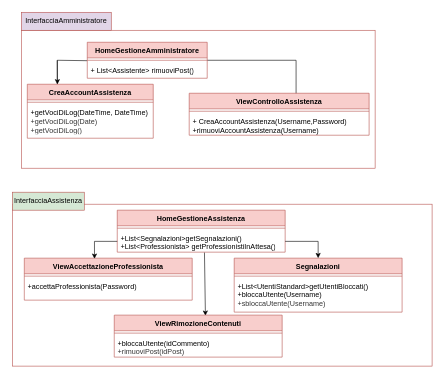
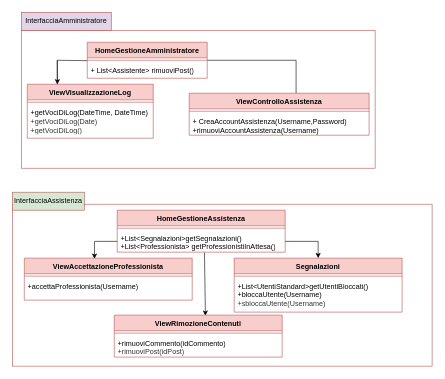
  <mxCell id="0" />
  <mxCell id="1" parent="0" />
  <mxCell id="2" value="" style="rounded=0;whiteSpace=wrap;html=1;fillColor=none;strokeColor=#b85450;" parent="1" vertex="1"><mxGeometry x="35" y="50" width="590" height="230" as="geometry" /></mxCell>
  <mxCell id="3" value="InterfacciaAmministratore" style="rounded=0;whiteSpace=wrap;html=1;fillColor=#e1d5e7;strokeColor=#b85450;" parent="1" vertex="1"><mxGeometry x="35" y="20" width="150" height="30" as="geometry" /></mxCell>
  <mxCell id="4" value="" style="endArrow=none;html=1;rounded=0;exitX=-0.001;exitY=0.356;exitDx=0;exitDy=0;exitPerimeter=0;" parent="1" edge="1"><mxGeometry width="50" height="50" relative="1" as="geometry"><mxPoint x="144.83" y="100.68" as="sourcePoint" /><mxPoint x="95" y="140" as="targetPoint" /><Array as="points"><mxPoint x="95" y="100" /></Array></mxGeometry></mxCell>
  <mxCell id="5" value="" style="endArrow=classic;html=1;rounded=0;entryX=0.287;entryY=0.007;entryDx=0;entryDy=0;entryPerimeter=0;" parent="1" edge="1"><mxGeometry width="50" height="50" relative="1" as="geometry"><mxPoint x="95" y="100" as="sourcePoint" /><mxPoint x="95.18" y="140.21" as="targetPoint" /></mxGeometry></mxCell>
  <mxCell id="6" value="" style="rounded=0;whiteSpace=wrap;html=1;fillColor=none;strokeColor=#b85450;" parent="1" vertex="1"><mxGeometry x="20" y="340" width="700" height="270" as="geometry" /></mxCell>
  <mxCell id="7" value="InterfacciaAssistenza" style="rounded=0;whiteSpace=wrap;html=1;fillColor=#d5e8d4;strokeColor=#b85450;" parent="1" vertex="1"><mxGeometry x="20" y="320" width="120" height="30" as="geometry" /></mxCell>
  <mxCell id="8" value="" style="endArrow=classic;html=1;rounded=0;exitX=0.531;exitY=1.016;exitDx=0;exitDy=0;exitPerimeter=0;entryX=0.543;entryY=0.014;entryDx=0;entryDy=0;entryPerimeter=0;" parent="1" target="30" edge="1"><mxGeometry width="50" height="50" relative="1" as="geometry"><mxPoint x="340.425" y="420.48" as="sourcePoint" /><mxPoint x="340.2" y="509.8" as="targetPoint" /></mxGeometry></mxCell>
  <mxCell id="9" style="edgeStyle=orthogonalEdgeStyle;rounded=0;orthogonalLoop=1;jettySize=auto;html=1;entryX=0.594;entryY=0.042;entryDx=0;entryDy=0;entryPerimeter=0;endArrow=none;" parent="1" source="10" target="13" edge="1"><mxGeometry relative="1" as="geometry"><Array as="points"><mxPoint x="493" y="100" /></Array></mxGeometry></mxCell>
  <mxCell id="10" value="HomeGestioneAmministratore" style="swimlane;fontStyle=1;align=center;verticalAlign=top;childLayout=stackLayout;horizontal=1;startSize=26;horizontalStack=0;resizeParent=1;resizeParentMax=0;resizeLast=0;collapsible=1;marginBottom=0;whiteSpace=wrap;html=1;fillColor=#F8CECC;strokeColor=#B85450;" parent="1" vertex="1"><mxGeometry x="145" y="70" width="200" height="60" as="geometry" /></mxCell>
  <mxCell id="11" value="" style="line;strokeWidth=1;fillColor=none;align=left;verticalAlign=middle;spacingTop=-1;spacingLeft=3;spacingRight=3;rotatable=0;labelPosition=right;points=[];portConstraint=eastwest;strokeColor=inherit;" parent="10" vertex="1"><mxGeometry y="26" width="200" height="8" as="geometry" /></mxCell>
  <mxCell id="12" value="+ List&amp;lt;Assistente&amp;gt; rimuoviPost()" style="text;strokeColor=none;fillColor=none;align=left;verticalAlign=top;spacingLeft=4;spacingRight=4;overflow=hidden;rotatable=0;points=[[0,0.5],[1,0.5]];portConstraint=eastwest;whiteSpace=wrap;html=1;" parent="10" vertex="1"><mxGeometry y="34" width="200" height="26" as="geometry" /></mxCell>
  <mxCell id="13" value="ViewControlloAssistenza" style="swimlane;fontStyle=1;align=center;verticalAlign=top;childLayout=stackLayout;horizontal=1;startSize=26;horizontalStack=0;resizeParent=1;resizeParentMax=0;resizeLast=0;collapsible=1;marginBottom=0;whiteSpace=wrap;html=1;fillColor=#F8CECC;strokeColor=#B85450;" parent="1" vertex="1"><mxGeometry x="315" y="155" width="300" height="70" as="geometry" /></mxCell>
  <mxCell id="14" value="" style="line;strokeWidth=1;fillColor=none;align=left;verticalAlign=middle;spacingTop=-1;spacingLeft=3;spacingRight=3;rotatable=0;labelPosition=right;points=[];portConstraint=eastwest;strokeColor=inherit;" parent="13" vertex="1"><mxGeometry y="26" width="300" height="8" as="geometry" /></mxCell>
  <mxCell id="15" value="+ CreaAccountAssistenza(Username,Password)&lt;br&gt;+rimuoviAccountAssistenza(Username)" style="text;strokeColor=none;fillColor=none;align=left;verticalAlign=top;spacingLeft=4;spacingRight=4;overflow=hidden;rotatable=0;points=[[0,0.5],[1,0.5]];portConstraint=eastwest;whiteSpace=wrap;html=1;" parent="13" vertex="1"><mxGeometry y="34" width="300" height="36" as="geometry" /></mxCell>
- <mxCell id="16" value="CreaAccountAssistenza" style="swimlane;fontStyle=1;align=center;verticalAlign=top;childLayout=stackLayout;horizontal=1;startSize=26;horizontalStack=0;resizeParent=1;resizeParentMax=0;resizeLast=0;collapsible=1;marginBottom=0;whiteSpace=wrap;html=1;fillColor=#F8CECC;strokeColor=#B85450;" parent="1" vertex="1"><mxGeometry x="45" y="140" width="210" height="90" as="geometry" /></mxCell>
+ <mxCell id="16" value="ViewVisualizzazioneLog" style="swimlane;fontStyle=1;align=center;verticalAlign=top;childLayout=stackLayout;horizontal=1;startSize=26;horizontalStack=0;resizeParent=1;resizeParentMax=0;resizeLast=0;collapsible=1;marginBottom=0;whiteSpace=wrap;html=1;fillColor=#F8CECC;strokeColor=#B85450;" parent="1" vertex="1"><mxGeometry x="45" y="140" width="210" height="90" as="geometry" /></mxCell>
  <mxCell id="17" value="" style="line;strokeWidth=1;fillColor=none;align=left;verticalAlign=middle;spacingTop=-1;spacingLeft=3;spacingRight=3;rotatable=0;labelPosition=right;points=[];portConstraint=eastwest;strokeColor=inherit;" parent="16" vertex="1"><mxGeometry y="26" width="210" height="8" as="geometry" /></mxCell>
  <mxCell id="18" value="+getVociDiLog(DateTime, DateTime)&lt;br style=&quot;border-color: var(--border-color); color: rgb(51, 51, 51); text-align: center;&quot;&gt;&lt;span style=&quot;color: rgb(51, 51, 51); text-align: center;&quot;&gt;+getVociDiLog(Date)&lt;/span&gt;&lt;br style=&quot;border-color: var(--border-color); color: rgb(51, 51, 51); text-align: center;&quot;&gt;&lt;span style=&quot;color: rgb(51, 51, 51); text-align: center;&quot;&gt;+getVociDiLog()&lt;/span&gt;" style="text;strokeColor=none;fillColor=none;align=left;verticalAlign=top;spacingLeft=4;spacingRight=4;overflow=hidden;rotatable=0;points=[[0,0.5],[1,0.5]];portConstraint=eastwest;whiteSpace=wrap;html=1;" parent="16" vertex="1"><mxGeometry y="34" width="210" height="56" as="geometry" /></mxCell>
  <mxCell id="19" value="HomeGestioneAssistenza" style="swimlane;fontStyle=1;align=center;verticalAlign=top;childLayout=stackLayout;horizontal=1;startSize=26;horizontalStack=0;resizeParent=1;resizeParentMax=0;resizeLast=0;collapsible=1;marginBottom=0;whiteSpace=wrap;html=1;fillColor=#F8CECC;strokeColor=#B85450;" parent="1" vertex="1"><mxGeometry x="195" y="350" width="280" height="70" as="geometry" /></mxCell>
  <mxCell id="20" value="" style="line;strokeWidth=1;fillColor=none;align=left;verticalAlign=middle;spacingTop=-1;spacingLeft=3;spacingRight=3;rotatable=0;labelPosition=right;points=[];portConstraint=eastwest;strokeColor=inherit;" parent="19" vertex="1"><mxGeometry y="26" width="280" height="8" as="geometry" /></mxCell>
  <mxCell id="21" value="+List&amp;lt;Segnalazioni&amp;gt;getSegnalazioni()&lt;br&gt;+List&amp;lt;Professionista&amp;gt; getProfessionistiInAttesa()" style="text;strokeColor=none;fillColor=none;align=left;verticalAlign=top;spacingLeft=4;spacingRight=4;overflow=hidden;rotatable=0;points=[[0,0.5],[1,0.5]];portConstraint=eastwest;whiteSpace=wrap;html=1;" parent="19" vertex="1"><mxGeometry y="34" width="280" height="36" as="geometry" /></mxCell>
  <mxCell id="22" value="ViewAccettazioneProfessionista" style="swimlane;fontStyle=1;align=center;verticalAlign=top;childLayout=stackLayout;horizontal=1;startSize=26;horizontalStack=0;resizeParent=1;resizeParentMax=0;resizeLast=0;collapsible=1;marginBottom=0;whiteSpace=wrap;html=1;fillColor=#F8CECC;strokeColor=#B85450;" parent="1" vertex="1"><mxGeometry x="40" y="430" width="280" height="70" as="geometry" /></mxCell>
  <mxCell id="23" value="" style="line;strokeWidth=1;fillColor=none;align=left;verticalAlign=middle;spacingTop=-1;spacingLeft=3;spacingRight=3;rotatable=0;labelPosition=right;points=[];portConstraint=eastwest;strokeColor=inherit;" parent="22" vertex="1"><mxGeometry y="26" width="280" height="8" as="geometry" /></mxCell>
- <mxCell id="24" value="+accettaProfessionista(Password)" style="text;strokeColor=none;fillColor=none;align=left;verticalAlign=top;spacingLeft=4;spacingRight=4;overflow=hidden;rotatable=0;points=[[0,0.5],[1,0.5]];portConstraint=eastwest;whiteSpace=wrap;html=1;" parent="22" vertex="1"><mxGeometry y="34" width="280" height="36" as="geometry" /></mxCell>
+ <mxCell id="24" value="+accettaProfessionista(Username)" style="text;strokeColor=none;fillColor=none;align=left;verticalAlign=top;spacingLeft=4;spacingRight=4;overflow=hidden;rotatable=0;points=[[0,0.5],[1,0.5]];portConstraint=eastwest;whiteSpace=wrap;html=1;" parent="22" vertex="1"><mxGeometry y="34" width="280" height="36" as="geometry" /></mxCell>
  <mxCell id="25" value="Segnalazioni" style="swimlane;fontStyle=1;align=center;verticalAlign=top;childLayout=stackLayout;horizontal=1;startSize=26;horizontalStack=0;resizeParent=1;resizeParentMax=0;resizeLast=0;collapsible=1;marginBottom=0;whiteSpace=wrap;html=1;fillColor=#F8CECC;strokeColor=#B85450;" parent="1" vertex="1"><mxGeometry x="390" y="430" width="280" height="90" as="geometry" /></mxCell>
  <mxCell id="26" value="" style="line;strokeWidth=1;fillColor=none;align=left;verticalAlign=middle;spacingTop=-1;spacingLeft=3;spacingRight=3;rotatable=0;labelPosition=right;points=[];portConstraint=eastwest;strokeColor=inherit;" parent="25" vertex="1"><mxGeometry y="26" width="280" height="8" as="geometry" /></mxCell>
  <mxCell id="27" value="+List&amp;lt;UtentiStandard&amp;gt;getUtentiBloccati()&lt;br&gt;+bloccaUtente(Username)&lt;br style=&quot;border-color: var(--border-color); color: rgb(51, 51, 51); text-align: center;&quot;&gt;&lt;span style=&quot;color: rgb(51, 51, 51); text-align: center;&quot;&gt;+sbloccaUtente(Username)&lt;/span&gt;" style="text;strokeColor=none;fillColor=none;align=left;verticalAlign=top;spacingLeft=4;spacingRight=4;overflow=hidden;rotatable=0;points=[[0,0.5],[1,0.5]];portConstraint=eastwest;whiteSpace=wrap;html=1;" parent="25" vertex="1"><mxGeometry y="34" width="280" height="56" as="geometry" /></mxCell>
  <mxCell id="28" style="edgeStyle=orthogonalEdgeStyle;rounded=0;orthogonalLoop=1;jettySize=auto;html=1;exitX=1;exitY=0.5;exitDx=0;exitDy=0;entryX=0.5;entryY=0;entryDx=0;entryDy=0;" parent="1" source="21" target="25" edge="1"><mxGeometry relative="1" as="geometry" /></mxCell>
  <mxCell id="29" style="edgeStyle=orthogonalEdgeStyle;rounded=0;orthogonalLoop=1;jettySize=auto;html=1;exitX=0;exitY=0.5;exitDx=0;exitDy=0;entryX=0.418;entryY=0.014;entryDx=0;entryDy=0;entryPerimeter=0;" parent="1" source="21" target="22" edge="1"><mxGeometry relative="1" as="geometry" /></mxCell>
  <mxCell id="30" value="ViewRimozioneContenuti" style="swimlane;fontStyle=1;align=center;verticalAlign=top;childLayout=stackLayout;horizontal=1;startSize=26;horizontalStack=0;resizeParent=1;resizeParentMax=0;resizeLast=0;collapsible=1;marginBottom=0;whiteSpace=wrap;html=1;fillColor=#F8CECC;strokeColor=#B85450;" parent="1" vertex="1"><mxGeometry x="190" y="525" width="280" height="70" as="geometry" /></mxCell>
  <mxCell id="31" value="" style="line;strokeWidth=1;fillColor=none;align=left;verticalAlign=middle;spacingTop=-1;spacingLeft=3;spacingRight=3;rotatable=0;labelPosition=right;points=[];portConstraint=eastwest;strokeColor=inherit;" parent="30" vertex="1"><mxGeometry y="26" width="280" height="8" as="geometry" /></mxCell>
- <mxCell id="32" value="+bloccaUtente(idCommento)&lt;br style=&quot;border-color: var(--border-color); color: rgb(51, 51, 51); text-align: center;&quot;&gt;&lt;span style=&quot;color: rgb(51, 51, 51); text-align: center;&quot;&gt;+rimuoviPost(idPost)&lt;/span&gt;" style="text;strokeColor=none;fillColor=none;align=left;verticalAlign=top;spacingLeft=4;spacingRight=4;overflow=hidden;rotatable=0;points=[[0,0.5],[1,0.5]];portConstraint=eastwest;whiteSpace=wrap;html=1;" parent="30" vertex="1"><mxGeometry y="34" width="280" height="36" as="geometry" /></mxCell>
+ <mxCell id="32" value="+rimuoviCommento(idCommento)&lt;br style=&quot;border-color: var(--border-color); color: rgb(51, 51, 51); text-align: center;&quot;&gt;&lt;span style=&quot;color: rgb(51, 51, 51); text-align: center;&quot;&gt;+rimuoviPost(idPost)&lt;/span&gt;" style="text;strokeColor=none;fillColor=none;align=left;verticalAlign=top;spacingLeft=4;spacingRight=4;overflow=hidden;rotatable=0;points=[[0,0.5],[1,0.5]];portConstraint=eastwest;whiteSpace=wrap;html=1;" parent="30" vertex="1"><mxGeometry y="34" width="280" height="36" as="geometry" /></mxCell>
